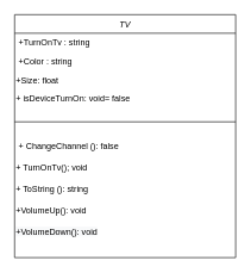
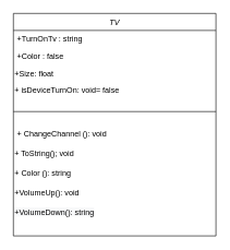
  <mxCell id="0" />
  <mxCell id="1" parent="0" />
  <mxCell id="2" value="TV" style="swimlane;fontStyle=2;align=center;verticalAlign=top;childLayout=stackLayout;horizontal=1;startSize=26;horizontalStack=0;resizeParent=1;resizeLast=0;collapsible=1;marginBottom=0;rounded=0;shadow=0;strokeWidth=1;" parent="1" vertex="1"><mxGeometry x="20" y="20" width="310" height="340" as="geometry"><mxRectangle x="230" y="140" width="160" height="26" as="alternateBounds" /></mxGeometry></mxCell>
  <mxCell id="3" value="+TurnOnTv : string&#10;&#10;" style="text;align=left;verticalAlign=top;spacingLeft=4;spacingRight=4;overflow=hidden;rotatable=0;points=[[0,0.5],[1,0.5]];portConstraint=eastwest;rounded=0;shadow=0;html=0;" parent="2" vertex="1"><mxGeometry y="26" width="310" height="26" as="geometry" /></mxCell>
- <mxCell id="4" value="+Color : string&#10;" style="text;align=left;verticalAlign=top;spacingLeft=4;spacingRight=4;overflow=hidden;rotatable=0;points=[[0,0.5],[1,0.5]];portConstraint=eastwest;rounded=0;shadow=0;html=0;" parent="2" vertex="1"><mxGeometry y="52" width="310" height="26" as="geometry" /></mxCell>
+ <mxCell id="4" value="+Color : false&#10;" style="text;align=left;verticalAlign=top;spacingLeft=4;spacingRight=4;overflow=hidden;rotatable=0;points=[[0,0.5],[1,0.5]];portConstraint=eastwest;rounded=0;shadow=0;html=0;" parent="2" vertex="1"><mxGeometry y="52" width="310" height="26" as="geometry" /></mxCell>
  <mxCell id="5" value="+Size: float&lt;br&gt;&lt;div style=&quot;padding: 0px ; margin: 0px&quot;&gt;&lt;br&gt;&lt;br&gt;&lt;/div&gt;" style="text;whiteSpace=wrap;html=1;" vertex="1" parent="2"><mxGeometry y="78" width="310" height="26" as="geometry" /></mxCell>
  <mxCell id="6" value="+ isDeviceTurnOn: void= false&lt;br&gt;&lt;div style=&quot;padding: 0px ; margin: 0px&quot;&gt;&lt;br&gt;&lt;br&gt;&lt;/div&gt;" style="text;whiteSpace=wrap;html=1;" vertex="1" parent="2"><mxGeometry y="104" width="310" height="26" as="geometry" /></mxCell>
  <mxCell id="7" value="" style="line;html=1;strokeWidth=1;align=left;verticalAlign=middle;spacingTop=-1;spacingLeft=3;spacingRight=3;rotatable=0;labelPosition=right;points=[];portConstraint=eastwest;" parent="2" vertex="1"><mxGeometry y="130" width="310" height="40" as="geometry" /></mxCell>
- <mxCell id="8" value="+ ChangeChannel (): false" style="text;align=left;verticalAlign=top;spacingLeft=4;spacingRight=4;overflow=hidden;rotatable=0;points=[[0,0.5],[1,0.5]];portConstraint=eastwest;" parent="2" vertex="1"><mxGeometry y="170" width="310" height="30" as="geometry" /></mxCell>
- <mxCell id="9" value="+ TurnOnTv(); void" style="text;whiteSpace=wrap;html=1;" vertex="1" parent="2"><mxGeometry y="200" width="310" height="30" as="geometry" /></mxCell>
- <mxCell id="10" value="+ ToString (): string" style="text;whiteSpace=wrap;html=1;" vertex="1" parent="2"><mxGeometry y="230" width="310" height="30" as="geometry" /></mxCell>
+ <mxCell id="8" value="+ ChangeChannel (): void" style="text;align=left;verticalAlign=top;spacingLeft=4;spacingRight=4;overflow=hidden;rotatable=0;points=[[0,0.5],[1,0.5]];portConstraint=eastwest;" parent="2" vertex="1"><mxGeometry y="170" width="310" height="30" as="geometry" /></mxCell>
+ <mxCell id="9" value="+ ToString(); void" style="text;whiteSpace=wrap;html=1;" vertex="1" parent="2"><mxGeometry y="200" width="310" height="30" as="geometry" /></mxCell>
+ <mxCell id="10" value="+ Color (): string" style="text;whiteSpace=wrap;html=1;" vertex="1" parent="2"><mxGeometry y="230" width="310" height="30" as="geometry" /></mxCell>
  <mxCell id="11" value="+VolumeUp(): void" style="text;whiteSpace=wrap;html=1;" vertex="1" parent="2"><mxGeometry y="260" width="310" height="30" as="geometry" /></mxCell>
- <mxCell id="12" value="&lt;span style=&quot;color: rgb(0 , 0 , 0) ; font-family: &amp;#34;helvetica&amp;#34; ; font-size: 12px ; font-style: normal ; font-weight: 400 ; letter-spacing: normal ; text-align: left ; text-indent: 0px ; text-transform: none ; word-spacing: 0px ; background-color: rgb(248 , 249 , 250) ; display: inline ; float: none&quot;&gt;+VolumeDown(): void&lt;/span&gt;" style="text;whiteSpace=wrap;html=1;" vertex="1" parent="2"><mxGeometry y="290" width="310" height="30" as="geometry" /></mxCell>
+ <mxCell id="12" value="&lt;span style=&quot;color: rgb(0 , 0 , 0) ; font-family: &amp;#34;helvetica&amp;#34; ; font-size: 12px ; font-style: normal ; font-weight: 400 ; letter-spacing: normal ; text-align: left ; text-indent: 0px ; text-transform: none ; word-spacing: 0px ; background-color: rgb(248 , 249 , 250) ; display: inline ; float: none&quot;&gt;+VolumeDown(): string&lt;/span&gt;" style="text;whiteSpace=wrap;html=1;" vertex="1" parent="2"><mxGeometry y="290" width="310" height="30" as="geometry" /></mxCell>
